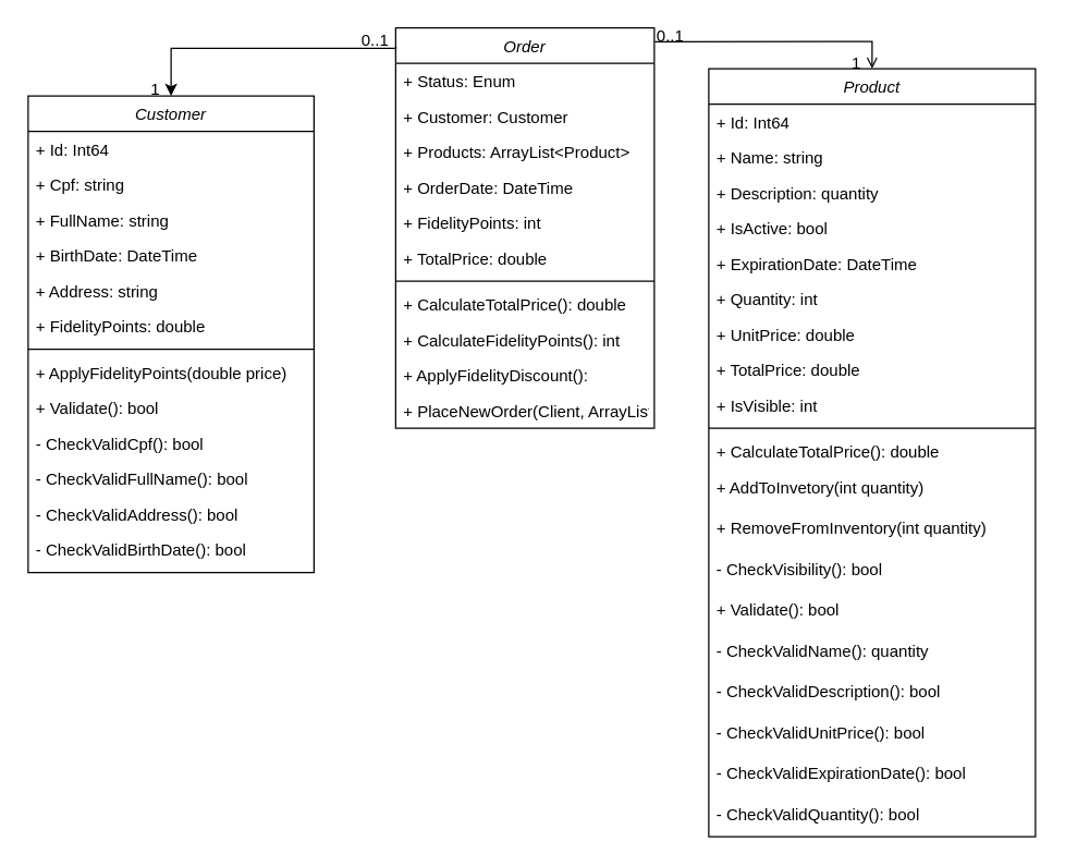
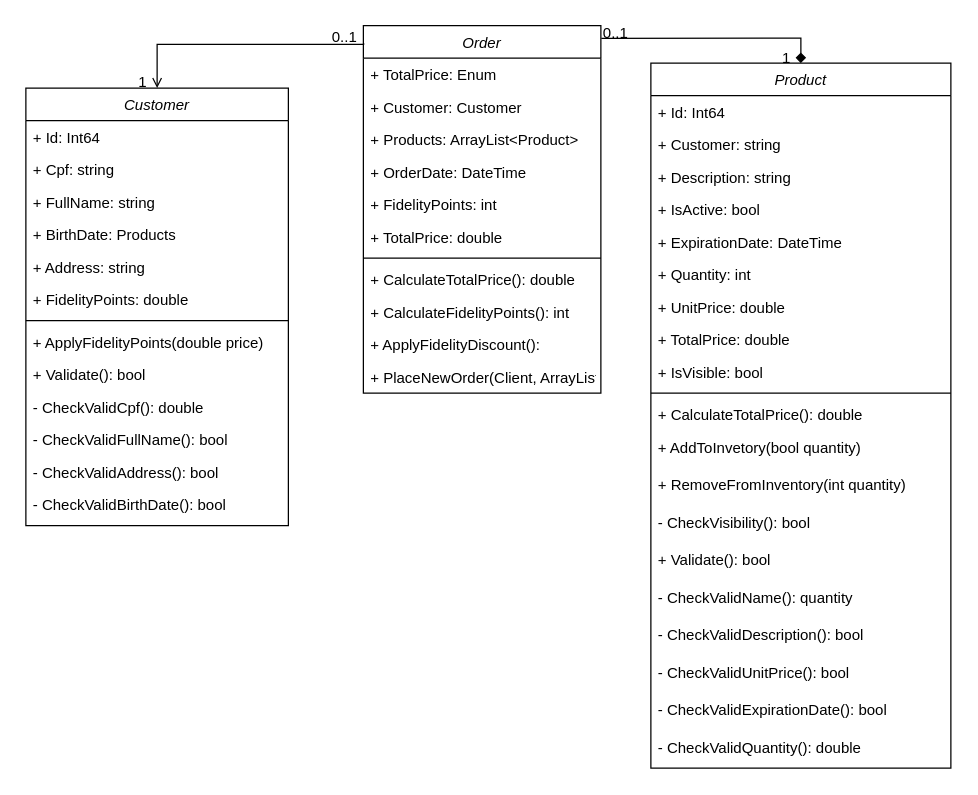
  <mxCell id="0" />
  <mxCell id="1" parent="0" />
  <mxCell id="2" value="Product" style="swimlane;fontStyle=2;align=center;verticalAlign=top;childLayout=stackLayout;horizontal=1;startSize=26;horizontalStack=0;resizeParent=1;resizeLast=0;collapsible=1;marginBottom=0;rounded=0;shadow=0;strokeWidth=1;" parent="1" vertex="1"><mxGeometry x="520" y="50" width="240" height="564" as="geometry"><mxRectangle x="230" y="140" width="160" height="26" as="alternateBounds" /></mxGeometry></mxCell>
  <mxCell id="3" value="+ Id: Int64" style="text;align=left;verticalAlign=top;spacingLeft=4;spacingRight=4;overflow=hidden;rotatable=0;points=[[0,0.5],[1,0.5]];portConstraint=eastwest;" parent="2" vertex="1"><mxGeometry y="26" width="240" height="26" as="geometry" /></mxCell>
- <mxCell id="4" value="+ Name: string" style="text;align=left;verticalAlign=top;spacingLeft=4;spacingRight=4;overflow=hidden;rotatable=0;points=[[0,0.5],[1,0.5]];portConstraint=eastwest;" parent="2" vertex="1"><mxGeometry y="52" width="240" height="26" as="geometry" /></mxCell>
- <mxCell id="5" value="+ Description: quantity" style="text;align=left;verticalAlign=top;spacingLeft=4;spacingRight=4;overflow=hidden;rotatable=0;points=[[0,0.5],[1,0.5]];portConstraint=eastwest;" vertex="1" parent="2"><mxGeometry y="78" width="240" height="26" as="geometry" /></mxCell>
+ <mxCell id="4" value="+ Customer: string" style="text;align=left;verticalAlign=top;spacingLeft=4;spacingRight=4;overflow=hidden;rotatable=0;points=[[0,0.5],[1,0.5]];portConstraint=eastwest;" parent="2" vertex="1"><mxGeometry y="52" width="240" height="26" as="geometry" /></mxCell>
+ <mxCell id="5" value="+ Description: string" style="text;align=left;verticalAlign=top;spacingLeft=4;spacingRight=4;overflow=hidden;rotatable=0;points=[[0,0.5],[1,0.5]];portConstraint=eastwest;" vertex="1" parent="2"><mxGeometry y="78" width="240" height="26" as="geometry" /></mxCell>
  <mxCell id="6" value="+ IsActive: bool" style="text;align=left;verticalAlign=top;spacingLeft=4;spacingRight=4;overflow=hidden;rotatable=0;points=[[0,0.5],[1,0.5]];portConstraint=eastwest;" parent="2" vertex="1"><mxGeometry y="104" width="240" height="26" as="geometry" /></mxCell>
  <mxCell id="7" value="+ ExpirationDate: DateTime" style="text;align=left;verticalAlign=top;spacingLeft=4;spacingRight=4;overflow=hidden;rotatable=0;points=[[0,0.5],[1,0.5]];portConstraint=eastwest;rounded=0;shadow=0;html=0;" vertex="1" parent="2"><mxGeometry y="130" width="240" height="26" as="geometry" /></mxCell>
  <mxCell id="8" value="+ Quantity: int" style="text;align=left;verticalAlign=top;spacingLeft=4;spacingRight=4;overflow=hidden;rotatable=0;points=[[0,0.5],[1,0.5]];portConstraint=eastwest;rounded=0;shadow=0;html=0;" parent="2" vertex="1"><mxGeometry y="156" width="240" height="26" as="geometry" /></mxCell>
  <mxCell id="9" value="+ UnitPrice: double" style="text;align=left;verticalAlign=top;spacingLeft=4;spacingRight=4;overflow=hidden;rotatable=0;points=[[0,0.5],[1,0.5]];portConstraint=eastwest;rounded=0;shadow=0;html=0;" parent="2" vertex="1"><mxGeometry y="182" width="240" height="26" as="geometry" /></mxCell>
  <mxCell id="10" value="+ TotalPrice: double" style="text;align=left;verticalAlign=top;spacingLeft=4;spacingRight=4;overflow=hidden;rotatable=0;points=[[0,0.5],[1,0.5]];portConstraint=eastwest;rounded=0;shadow=0;html=0;" parent="2" vertex="1"><mxGeometry y="208" width="240" height="26" as="geometry" /></mxCell>
- <mxCell id="11" value="+ IsVisible: int" style="text;align=left;verticalAlign=top;spacingLeft=4;spacingRight=4;overflow=hidden;rotatable=0;points=[[0,0.5],[1,0.5]];portConstraint=eastwest;" vertex="1" parent="2"><mxGeometry y="234" width="240" height="26" as="geometry" /></mxCell>
+ <mxCell id="11" value="+ IsVisible: bool" style="text;align=left;verticalAlign=top;spacingLeft=4;spacingRight=4;overflow=hidden;rotatable=0;points=[[0,0.5],[1,0.5]];portConstraint=eastwest;" vertex="1" parent="2"><mxGeometry y="234" width="240" height="26" as="geometry" /></mxCell>
  <mxCell id="12" value="" style="line;html=1;strokeWidth=1;align=left;verticalAlign=middle;spacingTop=-1;spacingLeft=3;spacingRight=3;rotatable=0;labelPosition=right;points=[];portConstraint=eastwest;" parent="2" vertex="1"><mxGeometry y="260" width="240" height="8" as="geometry" /></mxCell>
  <mxCell id="13" value="+ CalculateTotalPrice(): double" style="text;align=left;verticalAlign=top;spacingLeft=4;spacingRight=4;overflow=hidden;rotatable=0;points=[[0,0.5],[1,0.5]];portConstraint=eastwest;" parent="2" vertex="1"><mxGeometry y="268" width="240" height="26" as="geometry" /></mxCell>
- <mxCell id="14" value="+ AddToInvetory(int quantity)" style="text;align=left;verticalAlign=top;spacingLeft=4;spacingRight=4;overflow=hidden;rotatable=0;points=[[0,0.5],[1,0.5]];portConstraint=eastwest;" vertex="1" parent="2"><mxGeometry y="294" width="240" height="30" as="geometry" /></mxCell>
+ <mxCell id="14" value="+ AddToInvetory(bool quantity)" style="text;align=left;verticalAlign=top;spacingLeft=4;spacingRight=4;overflow=hidden;rotatable=0;points=[[0,0.5],[1,0.5]];portConstraint=eastwest;" vertex="1" parent="2"><mxGeometry y="294" width="240" height="30" as="geometry" /></mxCell>
  <mxCell id="15" value="+ RemoveFromInventory(int quantity)" style="text;align=left;verticalAlign=top;spacingLeft=4;spacingRight=4;overflow=hidden;rotatable=0;points=[[0,0.5],[1,0.5]];portConstraint=eastwest;" vertex="1" parent="2"><mxGeometry y="324" width="240" height="30" as="geometry" /></mxCell>
  <mxCell id="16" value="- CheckVisibility(): bool" style="text;align=left;verticalAlign=top;spacingLeft=4;spacingRight=4;overflow=hidden;rotatable=0;points=[[0,0.5],[1,0.5]];portConstraint=eastwest;" vertex="1" parent="2"><mxGeometry y="354" width="240" height="30" as="geometry" /></mxCell>
  <mxCell id="17" value="+ Validate(): bool" style="text;align=left;verticalAlign=top;spacingLeft=4;spacingRight=4;overflow=hidden;rotatable=0;points=[[0,0.5],[1,0.5]];portConstraint=eastwest;" vertex="1" parent="2"><mxGeometry y="384" width="240" height="30" as="geometry" /></mxCell>
  <mxCell id="18" value="- CheckValidName(): quantity" style="text;align=left;verticalAlign=top;spacingLeft=4;spacingRight=4;overflow=hidden;rotatable=0;points=[[0,0.5],[1,0.5]];portConstraint=eastwest;" vertex="1" parent="2"><mxGeometry y="414" width="240" height="30" as="geometry" /></mxCell>
  <mxCell id="19" value="- CheckValidDescription(): bool" style="text;align=left;verticalAlign=top;spacingLeft=4;spacingRight=4;overflow=hidden;rotatable=0;points=[[0,0.5],[1,0.5]];portConstraint=eastwest;" vertex="1" parent="2"><mxGeometry y="444" width="240" height="30" as="geometry" /></mxCell>
  <mxCell id="20" value="- CheckValidUnitPrice(): bool" style="text;align=left;verticalAlign=top;spacingLeft=4;spacingRight=4;overflow=hidden;rotatable=0;points=[[0,0.5],[1,0.5]];portConstraint=eastwest;" vertex="1" parent="2"><mxGeometry y="474" width="240" height="30" as="geometry" /></mxCell>
  <mxCell id="21" value="- CheckValidExpirationDate(): bool" style="text;align=left;verticalAlign=top;spacingLeft=4;spacingRight=4;overflow=hidden;rotatable=0;points=[[0,0.5],[1,0.5]];portConstraint=eastwest;" vertex="1" parent="2"><mxGeometry y="504" width="240" height="30" as="geometry" /></mxCell>
- <mxCell id="22" value="- CheckValidQuantity(): bool" style="text;align=left;verticalAlign=top;spacingLeft=4;spacingRight=4;overflow=hidden;rotatable=0;points=[[0,0.5],[1,0.5]];portConstraint=eastwest;" vertex="1" parent="2"><mxGeometry y="534" width="240" height="30" as="geometry" /></mxCell>
+ <mxCell id="22" value="- CheckValidQuantity(): double" style="text;align=left;verticalAlign=top;spacingLeft=4;spacingRight=4;overflow=hidden;rotatable=0;points=[[0,0.5],[1,0.5]];portConstraint=eastwest;" vertex="1" parent="2"><mxGeometry y="534" width="240" height="30" as="geometry" /></mxCell>
  <mxCell id="23" value="Order" style="swimlane;fontStyle=2;align=center;verticalAlign=top;childLayout=stackLayout;horizontal=1;startSize=26;horizontalStack=0;resizeParent=1;resizeLast=0;collapsible=1;marginBottom=0;rounded=0;shadow=0;strokeWidth=1;" parent="1" vertex="1"><mxGeometry x="290" y="20" width="190" height="294" as="geometry"><mxRectangle x="230" y="140" width="160" height="26" as="alternateBounds" /></mxGeometry></mxCell>
- <mxCell id="24" value="+ Status: Enum" style="text;align=left;verticalAlign=top;spacingLeft=4;spacingRight=4;overflow=hidden;rotatable=0;points=[[0,0.5],[1,0.5]];portConstraint=eastwest;" parent="23" vertex="1"><mxGeometry y="26" width="190" height="26" as="geometry" /></mxCell>
+ <mxCell id="24" value="+ TotalPrice: Enum" style="text;align=left;verticalAlign=top;spacingLeft=4;spacingRight=4;overflow=hidden;rotatable=0;points=[[0,0.5],[1,0.5]];portConstraint=eastwest;" parent="23" vertex="1"><mxGeometry y="26" width="190" height="26" as="geometry" /></mxCell>
  <mxCell id="25" value="+ Customer: Customer" style="text;align=left;verticalAlign=top;spacingLeft=4;spacingRight=4;overflow=hidden;rotatable=0;points=[[0,0.5],[1,0.5]];portConstraint=eastwest;rounded=0;shadow=0;html=0;" parent="23" vertex="1"><mxGeometry y="52" width="190" height="26" as="geometry" /></mxCell>
  <mxCell id="26" value="+ Products: ArrayList&lt;Product&gt;" style="text;align=left;verticalAlign=top;spacingLeft=4;spacingRight=4;overflow=hidden;rotatable=0;points=[[0,0.5],[1,0.5]];portConstraint=eastwest;rounded=0;shadow=0;html=0;" parent="23" vertex="1"><mxGeometry y="78" width="190" height="26" as="geometry" /></mxCell>
  <mxCell id="27" value="+ OrderDate: DateTime" style="text;align=left;verticalAlign=top;spacingLeft=4;spacingRight=4;overflow=hidden;rotatable=0;points=[[0,0.5],[1,0.5]];portConstraint=eastwest;rounded=0;shadow=0;html=0;" parent="23" vertex="1"><mxGeometry y="104" width="190" height="26" as="geometry" /></mxCell>
  <mxCell id="28" value="+ FidelityPoints: int" style="text;align=left;verticalAlign=top;spacingLeft=4;spacingRight=4;overflow=hidden;rotatable=0;points=[[0,0.5],[1,0.5]];portConstraint=eastwest;rounded=0;shadow=0;html=0;" parent="23" vertex="1"><mxGeometry y="130" width="190" height="26" as="geometry" /></mxCell>
  <mxCell id="29" value="+ TotalPrice: double" style="text;align=left;verticalAlign=top;spacingLeft=4;spacingRight=4;overflow=hidden;rotatable=0;points=[[0,0.5],[1,0.5]];portConstraint=eastwest;rounded=0;shadow=0;html=0;" parent="23" vertex="1"><mxGeometry y="156" width="190" height="26" as="geometry" /></mxCell>
  <mxCell id="30" value="" style="line;html=1;strokeWidth=1;align=left;verticalAlign=middle;spacingTop=-1;spacingLeft=3;spacingRight=3;rotatable=0;labelPosition=right;points=[];portConstraint=eastwest;" parent="23" vertex="1"><mxGeometry y="182" width="190" height="8" as="geometry" /></mxCell>
  <mxCell id="31" value="+ CalculateTotalPrice(): double" style="text;align=left;verticalAlign=top;spacingLeft=4;spacingRight=4;overflow=hidden;rotatable=0;points=[[0,0.5],[1,0.5]];portConstraint=eastwest;" parent="23" vertex="1"><mxGeometry y="190" width="190" height="26" as="geometry" /></mxCell>
  <mxCell id="32" value="+ CalculateFidelityPoints(): int" style="text;align=left;verticalAlign=top;spacingLeft=4;spacingRight=4;overflow=hidden;rotatable=0;points=[[0,0.5],[1,0.5]];portConstraint=eastwest;" parent="23" vertex="1"><mxGeometry y="216" width="190" height="26" as="geometry" /></mxCell>
  <mxCell id="33" value="+ ApplyFidelityDiscount():" style="text;align=left;verticalAlign=top;spacingLeft=4;spacingRight=4;overflow=hidden;rotatable=0;points=[[0,0.5],[1,0.5]];portConstraint=eastwest;" parent="23" vertex="1"><mxGeometry y="242" width="190" height="26" as="geometry" /></mxCell>
  <mxCell id="34" value="+ PlaceNewOrder(Client, ArrayList&lt;Product&gt;): Order" style="text;align=left;verticalAlign=top;spacingLeft=4;spacingRight=4;overflow=hidden;rotatable=0;points=[[0,0.5],[1,0.5]];portConstraint=eastwest;" parent="23" vertex="1"><mxGeometry y="268" width="190" height="26" as="geometry" /></mxCell>
- <mxCell id="35" value="" style="endArrow=open;shadow=0;strokeWidth=1;rounded=0;endFill=1;edgeStyle=elbowEdgeStyle;elbow=vertical;exitX=1.002;exitY=0.035;exitDx=0;exitDy=0;exitPerimeter=0;entryX=0.5;entryY=0;entryDx=0;entryDy=0;" parent="1" source="23" target="2" edge="1"><mxGeometry x="0.5" y="41" relative="1" as="geometry"><mxPoint x="460" y="40" as="sourcePoint" /><mxPoint x="630" y="30" as="targetPoint" /><mxPoint x="-40" y="32" as="offset" /><Array as="points"><mxPoint x="560" y="30" /></Array></mxGeometry></mxCell>
+ <mxCell id="35" value="" style="endArrow=diamond;shadow=0;strokeWidth=1;rounded=0;endFill=1;edgeStyle=elbowEdgeStyle;elbow=vertical;exitX=1.002;exitY=0.035;exitDx=0;exitDy=0;exitPerimeter=0;entryX=0.5;entryY=0;entryDx=0;entryDy=0;" parent="1" source="23" target="2" edge="1"><mxGeometry x="0.5" y="41" relative="1" as="geometry"><mxPoint x="460" y="40" as="sourcePoint" /><mxPoint x="630" y="30" as="targetPoint" /><mxPoint x="-40" y="32" as="offset" /><Array as="points"><mxPoint x="560" y="30" /></Array></mxGeometry></mxCell>
  <mxCell id="36" value="0..1" style="resizable=0;align=left;verticalAlign=bottom;labelBackgroundColor=none;fontSize=12;" parent="35" connectable="0" vertex="1"><mxGeometry x="-1" relative="1" as="geometry"><mxPoint y="4" as="offset" /></mxGeometry></mxCell>
  <mxCell id="37" value="1" style="resizable=0;align=right;verticalAlign=bottom;labelBackgroundColor=none;fontSize=12;" parent="35" connectable="0" vertex="1"><mxGeometry x="1" relative="1" as="geometry"><mxPoint x="-7" y="4" as="offset" /></mxGeometry></mxCell>
  <mxCell id="38" value="Customer" style="swimlane;fontStyle=2;align=center;verticalAlign=top;childLayout=stackLayout;horizontal=1;startSize=26;horizontalStack=0;resizeParent=1;resizeLast=0;collapsible=1;marginBottom=0;rounded=0;shadow=0;strokeWidth=1;" parent="1" vertex="1"><mxGeometry x="20" y="70" width="210" height="350" as="geometry"><mxRectangle x="230" y="140" width="160" height="26" as="alternateBounds" /></mxGeometry></mxCell>
  <mxCell id="39" value="+ Id: Int64" style="text;align=left;verticalAlign=top;spacingLeft=4;spacingRight=4;overflow=hidden;rotatable=0;points=[[0,0.5],[1,0.5]];portConstraint=eastwest;" parent="38" vertex="1"><mxGeometry y="26" width="210" height="26" as="geometry" /></mxCell>
  <mxCell id="40" value="+ Cpf: string" style="text;align=left;verticalAlign=top;spacingLeft=4;spacingRight=4;overflow=hidden;rotatable=0;points=[[0,0.5],[1,0.5]];portConstraint=eastwest;rounded=0;shadow=0;html=0;" parent="38" vertex="1"><mxGeometry y="52" width="210" height="26" as="geometry" /></mxCell>
  <mxCell id="41" value="+ FullName: string" style="text;align=left;verticalAlign=top;spacingLeft=4;spacingRight=4;overflow=hidden;rotatable=0;points=[[0,0.5],[1,0.5]];portConstraint=eastwest;" vertex="1" parent="38"><mxGeometry y="78" width="210" height="26" as="geometry" /></mxCell>
- <mxCell id="42" value="+ BirthDate: DateTime" style="text;align=left;verticalAlign=top;spacingLeft=4;spacingRight=4;overflow=hidden;rotatable=0;points=[[0,0.5],[1,0.5]];portConstraint=eastwest;rounded=0;shadow=0;html=0;" parent="38" vertex="1"><mxGeometry y="104" width="210" height="26" as="geometry" /></mxCell>
+ <mxCell id="42" value="+ BirthDate: Products" style="text;align=left;verticalAlign=top;spacingLeft=4;spacingRight=4;overflow=hidden;rotatable=0;points=[[0,0.5],[1,0.5]];portConstraint=eastwest;rounded=0;shadow=0;html=0;" parent="38" vertex="1"><mxGeometry y="104" width="210" height="26" as="geometry" /></mxCell>
  <mxCell id="43" value="+ Address: string" style="text;align=left;verticalAlign=top;spacingLeft=4;spacingRight=4;overflow=hidden;rotatable=0;points=[[0,0.5],[1,0.5]];portConstraint=eastwest;rounded=0;shadow=0;html=0;" parent="38" vertex="1"><mxGeometry y="130" width="210" height="26" as="geometry" /></mxCell>
  <mxCell id="44" value="+ FidelityPoints: double" style="text;align=left;verticalAlign=top;spacingLeft=4;spacingRight=4;overflow=hidden;rotatable=0;points=[[0,0.5],[1,0.5]];portConstraint=eastwest;rounded=0;shadow=0;html=0;" parent="38" vertex="1"><mxGeometry y="156" width="210" height="26" as="geometry" /></mxCell>
  <mxCell id="45" value="" style="line;html=1;strokeWidth=1;align=left;verticalAlign=middle;spacingTop=-1;spacingLeft=3;spacingRight=3;rotatable=0;labelPosition=right;points=[];portConstraint=eastwest;" parent="38" vertex="1"><mxGeometry y="182" width="210" height="8" as="geometry" /></mxCell>
  <mxCell id="46" value="+ ApplyFidelityPoints(double price)" style="text;align=left;verticalAlign=top;spacingLeft=4;spacingRight=4;overflow=hidden;rotatable=0;points=[[0,0.5],[1,0.5]];portConstraint=eastwest;rounded=0;shadow=0;html=0;" parent="38" vertex="1"><mxGeometry y="190" width="210" height="26" as="geometry" /></mxCell>
  <mxCell id="47" value="+ Validate(): bool" style="text;align=left;verticalAlign=top;spacingLeft=4;spacingRight=4;overflow=hidden;rotatable=0;points=[[0,0.5],[1,0.5]];portConstraint=eastwest;rounded=0;shadow=0;html=0;" parent="38" vertex="1"><mxGeometry y="216" width="210" height="26" as="geometry" /></mxCell>
- <mxCell id="48" value="- CheckValidCpf(): bool" style="text;align=left;verticalAlign=top;spacingLeft=4;spacingRight=4;overflow=hidden;rotatable=0;points=[[0,0.5],[1,0.5]];portConstraint=eastwest;rounded=0;shadow=0;html=0;" vertex="1" parent="38"><mxGeometry y="242" width="210" height="26" as="geometry" /></mxCell>
+ <mxCell id="48" value="- CheckValidCpf(): double" style="text;align=left;verticalAlign=top;spacingLeft=4;spacingRight=4;overflow=hidden;rotatable=0;points=[[0,0.5],[1,0.5]];portConstraint=eastwest;rounded=0;shadow=0;html=0;" vertex="1" parent="38"><mxGeometry y="242" width="210" height="26" as="geometry" /></mxCell>
  <mxCell id="49" value="- CheckValidFullName(): bool" style="text;align=left;verticalAlign=top;spacingLeft=4;spacingRight=4;overflow=hidden;rotatable=0;points=[[0,0.5],[1,0.5]];portConstraint=eastwest;rounded=0;shadow=0;html=0;" vertex="1" parent="38"><mxGeometry y="268" width="210" height="26" as="geometry" /></mxCell>
  <mxCell id="50" value="- CheckValidAddress(): bool" style="text;align=left;verticalAlign=top;spacingLeft=4;spacingRight=4;overflow=hidden;rotatable=0;points=[[0,0.5],[1,0.5]];portConstraint=eastwest;rounded=0;shadow=0;html=0;" vertex="1" parent="38"><mxGeometry y="294" width="210" height="26" as="geometry" /></mxCell>
  <mxCell id="51" value="- CheckValidBirthDate(): bool" style="text;align=left;verticalAlign=top;spacingLeft=4;spacingRight=4;overflow=hidden;rotatable=0;points=[[0,0.5],[1,0.5]];portConstraint=eastwest;rounded=0;shadow=0;html=0;" vertex="1" parent="38"><mxGeometry y="320" width="210" height="26" as="geometry" /></mxCell>
- <mxCell id="52" value="" style="endArrow=classic;shadow=0;strokeWidth=1;rounded=0;endFill=1;edgeStyle=elbowEdgeStyle;elbow=vertical;entryX=0.5;entryY=0;entryDx=0;entryDy=0;exitX=0.001;exitY=0.047;exitDx=0;exitDy=0;exitPerimeter=0;" parent="1" source="23" target="38" edge="1"><mxGeometry x="0.5" y="41" relative="1" as="geometry"><mxPoint x="200" y="50" as="sourcePoint" /><mxPoint x="690" y="80" as="targetPoint" /><mxPoint x="-40" y="32" as="offset" /><Array as="points"><mxPoint x="260" y="35" /></Array></mxGeometry></mxCell>
+ <mxCell id="52" value="" style="endArrow=open;shadow=0;strokeWidth=1;rounded=0;endFill=1;edgeStyle=elbowEdgeStyle;elbow=vertical;entryX=0.5;entryY=0;entryDx=0;entryDy=0;exitX=0.001;exitY=0.047;exitDx=0;exitDy=0;exitPerimeter=0;" parent="1" source="23" target="38" edge="1"><mxGeometry x="0.5" y="41" relative="1" as="geometry"><mxPoint x="200" y="50" as="sourcePoint" /><mxPoint x="690" y="80" as="targetPoint" /><mxPoint x="-40" y="32" as="offset" /><Array as="points"><mxPoint x="260" y="35" /></Array></mxGeometry></mxCell>
  <mxCell id="53" value="0..1" style="resizable=0;align=left;verticalAlign=bottom;labelBackgroundColor=none;fontSize=12;" parent="52" connectable="0" vertex="1"><mxGeometry x="-1" relative="1" as="geometry"><mxPoint x="-27" y="4" as="offset" /></mxGeometry></mxCell>
  <mxCell id="54" value="1" style="resizable=0;align=right;verticalAlign=bottom;labelBackgroundColor=none;fontSize=12;" parent="52" connectable="0" vertex="1"><mxGeometry x="1" relative="1" as="geometry"><mxPoint x="-7" y="4" as="offset" /></mxGeometry></mxCell>
